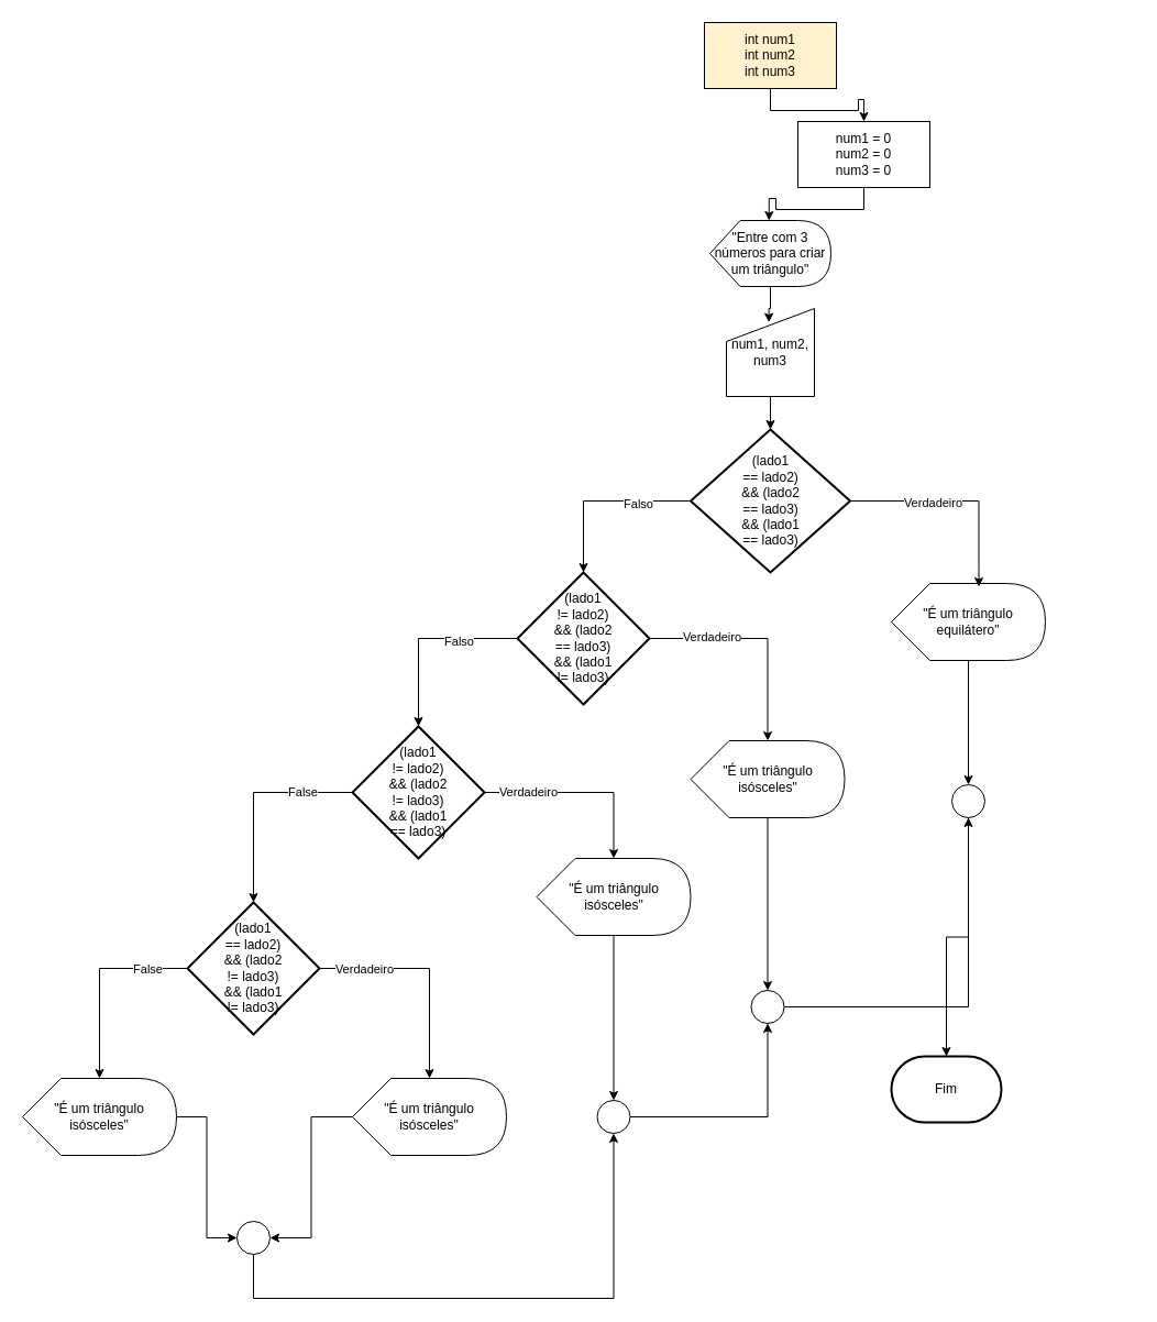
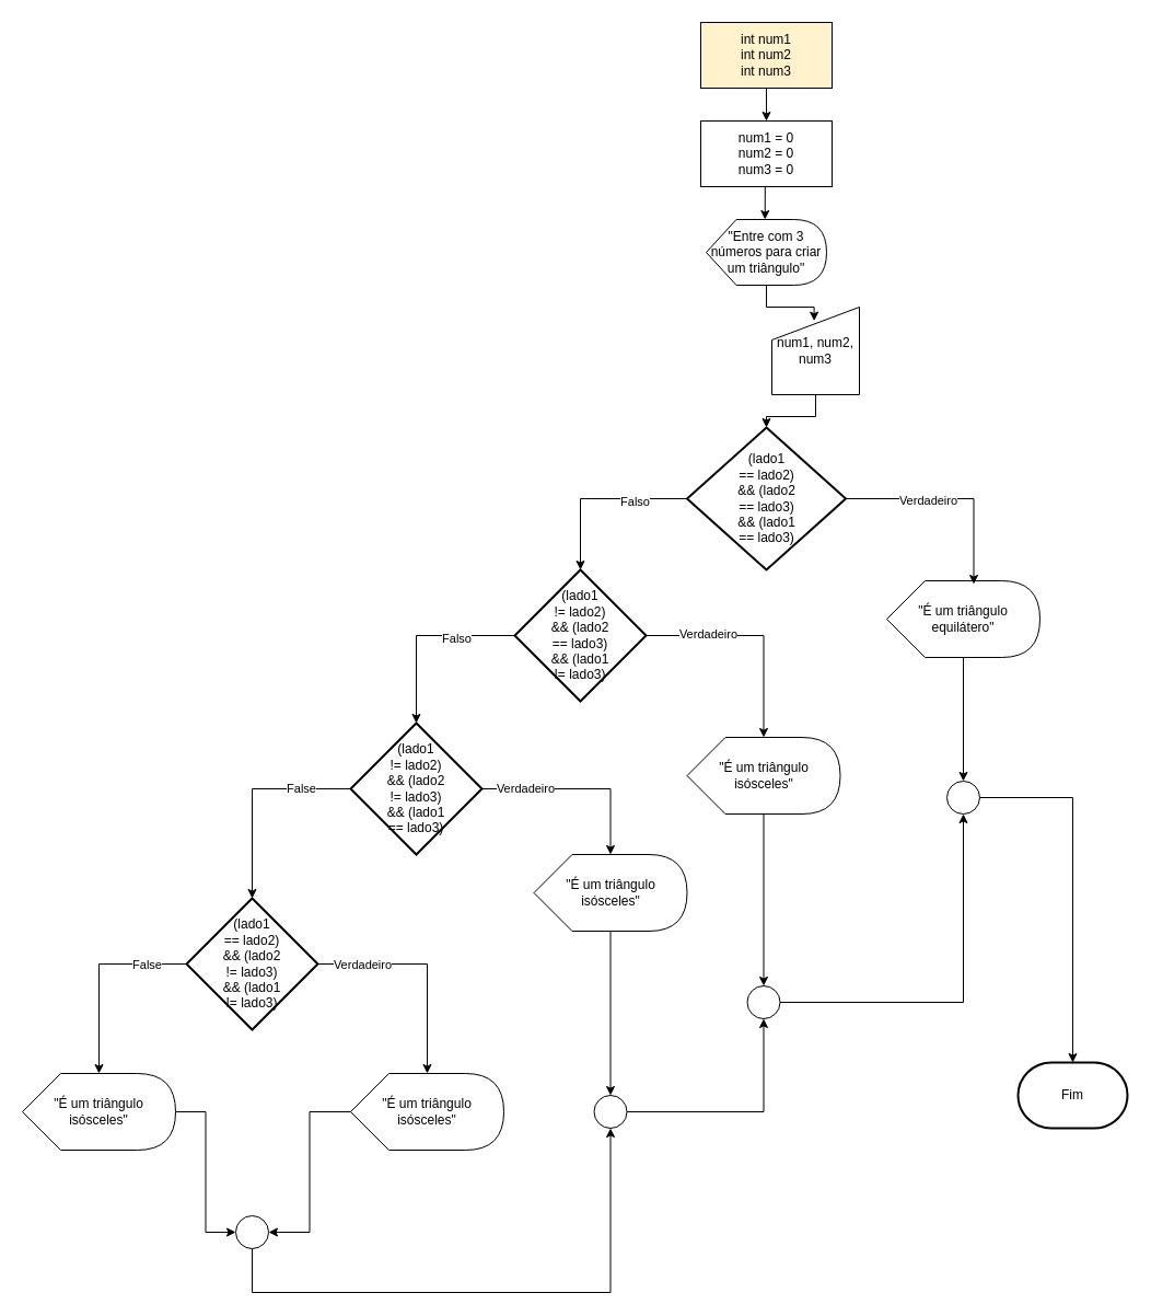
  <mxCell id="0" />
  <mxCell id="1" parent="0" />
  <mxCell id="2" style="edgeStyle=orthogonalEdgeStyle;rounded=0;orthogonalLoop=1;jettySize=auto;html=1;entryX=0.5;entryY=0;entryDx=0;entryDy=0;" parent="1" source="3" target="4" edge="1"><mxGeometry relative="1" as="geometry" /></mxCell>
  <mxCell id="3" value="int num1&lt;div&gt;int num2&lt;/div&gt;&lt;div&gt;int num3&lt;/div&gt;" style="rounded=0;whiteSpace=wrap;html=1;fillColor=#fff2cc;" parent="1" vertex="1"><mxGeometry x="640" y="20" width="120" height="60" as="geometry" /></mxCell>
- <mxCell id="4" value="num1 = 0&lt;div&gt;&lt;span style=&quot;background-color: transparent; color: light-dark(rgb(0, 0, 0), rgb(255, 255, 255));&quot;&gt;num2 = 0&lt;/span&gt;&lt;/div&gt;&lt;div&gt;&lt;span style=&quot;background-color: transparent; color: light-dark(rgb(0, 0, 0), rgb(255, 255, 255));&quot;&gt;num3 = 0&lt;/span&gt;&lt;/div&gt;" style="rounded=0;whiteSpace=wrap;html=1;" parent="1" vertex="1"><mxGeometry x="725" y="110" width="120" height="60" as="geometry" /></mxCell>
+ <mxCell id="4" value="num1 = 0&lt;div&gt;&lt;span style=&quot;background-color: transparent; color: light-dark(rgb(0, 0, 0), rgb(255, 255, 255));&quot;&gt;num2 = 0&lt;/span&gt;&lt;/div&gt;&lt;div&gt;&lt;span style=&quot;background-color: transparent; color: light-dark(rgb(0, 0, 0), rgb(255, 255, 255));&quot;&gt;num3 = 0&lt;/span&gt;&lt;/div&gt;" style="rounded=0;whiteSpace=wrap;html=1;" parent="1" vertex="1"><mxGeometry x="640" y="110" width="120" height="60" as="geometry" /></mxCell>
  <mxCell id="5" value="&quot;Entre com 3 números para criar um triângulo&quot;" style="shape=display;whiteSpace=wrap;html=1;" parent="1" vertex="1"><mxGeometry x="645" y="200" width="110" height="60" as="geometry" /></mxCell>
- <mxCell id="6" value="num1, num2, num3" style="shape=manualInput;whiteSpace=wrap;html=1;" parent="1" vertex="1"><mxGeometry x="660" y="280" width="80" height="80" as="geometry" /></mxCell>
+ <mxCell id="6" value="num1, num2, num3" style="shape=manualInput;whiteSpace=wrap;html=1;" parent="1" vertex="1"><mxGeometry x="705" y="280" width="80" height="80" as="geometry" /></mxCell>
  <mxCell id="7" style="edgeStyle=orthogonalEdgeStyle;rounded=0;orthogonalLoop=1;jettySize=auto;html=1;exitX=0.5;exitY=1;exitDx=0;exitDy=0;entryX=0;entryY=0;entryDx=53.75;entryDy=0;entryPerimeter=0;" parent="1" source="4" target="5" edge="1"><mxGeometry relative="1" as="geometry" /></mxCell>
  <mxCell id="8" style="edgeStyle=orthogonalEdgeStyle;rounded=0;orthogonalLoop=1;jettySize=auto;html=1;entryX=0.483;entryY=0.158;entryDx=0;entryDy=0;entryPerimeter=0;" parent="1" source="5" target="6" edge="1"><mxGeometry relative="1" as="geometry" /></mxCell>
  <mxCell id="9" value="(lado1&lt;div&gt;== l&lt;span style=&quot;background-color: transparent; color: light-dark(rgb(0, 0, 0), rgb(255, 255, 255));&quot;&gt;ado2)&lt;/span&gt;&lt;/div&gt;&lt;div&gt;&amp;amp;&amp;amp; (lado2&lt;/div&gt;&lt;div&gt;==&amp;nbsp;&lt;span style=&quot;background-color: transparent; color: light-dark(rgb(0, 0, 0), rgb(255, 255, 255));&quot;&gt;lado3)&lt;/span&gt;&lt;/div&gt;&lt;div&gt;&lt;span style=&quot;background-color: transparent; color: light-dark(rgb(0, 0, 0), rgb(255, 255, 255));&quot;&gt;&amp;amp;&amp;amp; (lado1&lt;/span&gt;&lt;/div&gt;&lt;div&gt;&lt;span style=&quot;background-color: transparent; color: light-dark(rgb(0, 0, 0), rgb(255, 255, 255));&quot;&gt;== lado3)&lt;/span&gt;&lt;/div&gt;" style="strokeWidth=2;html=1;shape=mxgraph.flowchart.decision;whiteSpace=wrap;" parent="1" vertex="1"><mxGeometry x="627.5" y="390" width="145" height="130" as="geometry" /></mxCell>
  <mxCell id="10" style="edgeStyle=orthogonalEdgeStyle;rounded=0;orthogonalLoop=1;jettySize=auto;html=1;exitX=0.5;exitY=1;exitDx=0;exitDy=0;entryX=0.5;entryY=0;entryDx=0;entryDy=0;entryPerimeter=0;" parent="1" source="6" target="9" edge="1"><mxGeometry relative="1" as="geometry" /></mxCell>
- <mxCell id="11" value="Fim" style="strokeWidth=2;html=1;shape=mxgraph.flowchart.terminator;whiteSpace=wrap;" parent="1" vertex="1"><mxGeometry x="810" y="960" width="100" height="60" as="geometry" /></mxCell>
+ <mxCell id="11" value="Fim" style="strokeWidth=2;html=1;shape=mxgraph.flowchart.terminator;whiteSpace=wrap;" parent="1" vertex="1"><mxGeometry x="930" y="970" width="100" height="60" as="geometry" /></mxCell>
  <mxCell id="12" value="(lado1&lt;div&gt;!= l&lt;span style=&quot;background-color: transparent; color: light-dark(rgb(0, 0, 0), rgb(255, 255, 255));&quot;&gt;ado2)&lt;/span&gt;&lt;/div&gt;&lt;div&gt;&amp;amp;&amp;amp; (lado2&lt;/div&gt;&lt;div&gt;==&amp;nbsp;&lt;span style=&quot;background-color: transparent; color: light-dark(rgb(0, 0, 0), rgb(255, 255, 255));&quot;&gt;lado3)&lt;/span&gt;&lt;/div&gt;&lt;div&gt;&lt;span style=&quot;background-color: transparent; color: light-dark(rgb(0, 0, 0), rgb(255, 255, 255));&quot;&gt;&amp;amp;&amp;amp; (lado1&lt;/span&gt;&lt;/div&gt;&lt;div&gt;&lt;span style=&quot;background-color: transparent; color: light-dark(rgb(0, 0, 0), rgb(255, 255, 255));&quot;&gt;!= lado3)&lt;/span&gt;&lt;/div&gt;" style="strokeWidth=2;html=1;shape=mxgraph.flowchart.decision;whiteSpace=wrap;" parent="1" vertex="1"><mxGeometry x="470" y="520" width="120" height="120" as="geometry" /></mxCell>
  <mxCell id="13" style="edgeStyle=orthogonalEdgeStyle;rounded=0;orthogonalLoop=1;jettySize=auto;html=1;entryX=0.5;entryY=0;entryDx=0;entryDy=0;entryPerimeter=0;" parent="1" source="9" target="12" edge="1"><mxGeometry relative="1" as="geometry" /></mxCell>
  <mxCell id="14" value="Falso" style="edgeLabel;html=1;align=center;verticalAlign=middle;resizable=0;points=[];" vertex="1" connectable="0" parent="13"><mxGeometry x="-0.412" y="2" relative="1" as="geometry"><mxPoint as="offset" /></mxGeometry></mxCell>
  <mxCell id="15" style="edgeStyle=orthogonalEdgeStyle;rounded=0;orthogonalLoop=1;jettySize=auto;html=1;entryX=0.5;entryY=0;entryDx=0;entryDy=0;" edge="1" parent="1" source="16" target="47"><mxGeometry relative="1" as="geometry" /></mxCell>
  <mxCell id="16" value="&quot;É um triângulo equilátero&quot;" style="shape=display;whiteSpace=wrap;html=1;" parent="1" vertex="1"><mxGeometry x="810" y="530" width="140" height="70" as="geometry" /></mxCell>
  <mxCell id="17" style="edgeStyle=orthogonalEdgeStyle;rounded=0;orthogonalLoop=1;jettySize=auto;html=1;entryX=0.568;entryY=0.043;entryDx=0;entryDy=0;entryPerimeter=0;" parent="1" source="9" target="16" edge="1"><mxGeometry relative="1" as="geometry" /></mxCell>
  <mxCell id="18" value="Verdadeiro" style="edgeLabel;html=1;align=center;verticalAlign=middle;resizable=0;points=[];" vertex="1" connectable="0" parent="17"><mxGeometry x="-0.228" y="-1" relative="1" as="geometry"><mxPoint as="offset" /></mxGeometry></mxCell>
  <mxCell id="19" style="edgeStyle=orthogonalEdgeStyle;rounded=0;orthogonalLoop=1;jettySize=auto;html=1;" edge="1" parent="1" source="21" target="22"><mxGeometry relative="1" as="geometry" /></mxCell>
  <mxCell id="20" value="False" style="edgeLabel;html=1;align=center;verticalAlign=middle;resizable=0;points=[];" vertex="1" connectable="0" parent="19"><mxGeometry x="-0.514" y="-1" relative="1" as="geometry"><mxPoint as="offset" /></mxGeometry></mxCell>
  <mxCell id="21" value="(lado1&lt;div&gt;!= l&lt;span style=&quot;background-color: transparent; color: light-dark(rgb(0, 0, 0), rgb(255, 255, 255));&quot;&gt;ado2)&lt;/span&gt;&lt;/div&gt;&lt;div&gt;&amp;amp;&amp;amp; (lado2&lt;/div&gt;&lt;div&gt;!=&amp;nbsp;&lt;span style=&quot;background-color: transparent; color: light-dark(rgb(0, 0, 0), rgb(255, 255, 255));&quot;&gt;lado3)&lt;/span&gt;&lt;/div&gt;&lt;div&gt;&lt;span style=&quot;background-color: transparent; color: light-dark(rgb(0, 0, 0), rgb(255, 255, 255));&quot;&gt;&amp;amp;&amp;amp; (lado1&lt;/span&gt;&lt;/div&gt;&lt;div&gt;&lt;span style=&quot;background-color: transparent; color: light-dark(rgb(0, 0, 0), rgb(255, 255, 255));&quot;&gt;== lado3)&lt;/span&gt;&lt;/div&gt;" style="strokeWidth=2;html=1;shape=mxgraph.flowchart.decision;whiteSpace=wrap;" vertex="1" parent="1"><mxGeometry x="320" y="660" width="120" height="120" as="geometry" /></mxCell>
  <mxCell id="22" value="(lado1&lt;div&gt;== l&lt;span style=&quot;background-color: transparent; color: light-dark(rgb(0, 0, 0), rgb(255, 255, 255));&quot;&gt;ado2)&lt;/span&gt;&lt;/div&gt;&lt;div&gt;&amp;amp;&amp;amp; (lado2&lt;/div&gt;&lt;div&gt;!=&amp;nbsp;&lt;span style=&quot;background-color: transparent; color: light-dark(rgb(0, 0, 0), rgb(255, 255, 255));&quot;&gt;lado3)&lt;/span&gt;&lt;/div&gt;&lt;div&gt;&lt;span style=&quot;background-color: transparent; color: light-dark(rgb(0, 0, 0), rgb(255, 255, 255));&quot;&gt;&amp;amp;&amp;amp; (lado1&lt;/span&gt;&lt;/div&gt;&lt;div&gt;&lt;span style=&quot;background-color: transparent; color: light-dark(rgb(0, 0, 0), rgb(255, 255, 255));&quot;&gt;!= lado3)&lt;/span&gt;&lt;/div&gt;" style="strokeWidth=2;html=1;shape=mxgraph.flowchart.decision;whiteSpace=wrap;" vertex="1" parent="1"><mxGeometry x="170" y="820" width="120" height="120" as="geometry" /></mxCell>
  <mxCell id="23" style="edgeStyle=orthogonalEdgeStyle;rounded=0;orthogonalLoop=1;jettySize=auto;html=1;" edge="1" parent="1" source="24" target="46"><mxGeometry relative="1" as="geometry" /></mxCell>
  <mxCell id="24" value="&quot;É um triângulo isósceles&quot;" style="shape=display;whiteSpace=wrap;html=1;" vertex="1" parent="1"><mxGeometry x="627.5" y="673" width="140" height="70" as="geometry" /></mxCell>
  <mxCell id="25" style="edgeStyle=orthogonalEdgeStyle;rounded=0;orthogonalLoop=1;jettySize=auto;html=1;entryX=0;entryY=0;entryDx=70;entryDy=0;entryPerimeter=0;" edge="1" parent="1" source="12" target="24"><mxGeometry relative="1" as="geometry" /></mxCell>
  <mxCell id="26" value="Verdadeiro" style="edgeLabel;html=1;align=center;verticalAlign=middle;resizable=0;points=[];" vertex="1" connectable="0" parent="25"><mxGeometry x="-0.445" y="2" relative="1" as="geometry"><mxPoint as="offset" /></mxGeometry></mxCell>
  <mxCell id="27" style="edgeStyle=orthogonalEdgeStyle;rounded=0;orthogonalLoop=1;jettySize=auto;html=1;entryX=0.5;entryY=0;entryDx=0;entryDy=0;entryPerimeter=0;" edge="1" parent="1" source="12" target="21"><mxGeometry relative="1" as="geometry" /></mxCell>
  <mxCell id="28" value="Falso" style="edgeLabel;html=1;align=center;verticalAlign=middle;resizable=0;points=[];" vertex="1" connectable="0" parent="27"><mxGeometry x="-0.368" y="2" relative="1" as="geometry"><mxPoint as="offset" /></mxGeometry></mxCell>
  <mxCell id="29" style="edgeStyle=orthogonalEdgeStyle;rounded=0;orthogonalLoop=1;jettySize=auto;html=1;" edge="1" parent="1" source="30" target="44"><mxGeometry relative="1" as="geometry" /></mxCell>
  <mxCell id="30" value="&quot;É um triângulo isósceles&quot;" style="shape=display;whiteSpace=wrap;html=1;" vertex="1" parent="1"><mxGeometry x="487.5" y="780" width="140" height="70" as="geometry" /></mxCell>
  <mxCell id="31" style="edgeStyle=orthogonalEdgeStyle;rounded=0;orthogonalLoop=1;jettySize=auto;html=1;entryX=0;entryY=0;entryDx=70;entryDy=0;entryPerimeter=0;" edge="1" parent="1" source="21" target="30"><mxGeometry relative="1" as="geometry" /></mxCell>
  <mxCell id="32" value="Verdadeiro" style="edgeLabel;html=1;align=center;verticalAlign=middle;resizable=0;points=[];" vertex="1" connectable="0" parent="31"><mxGeometry x="-0.565" y="1" relative="1" as="geometry"><mxPoint as="offset" /></mxGeometry></mxCell>
  <mxCell id="33" style="edgeStyle=orthogonalEdgeStyle;rounded=0;orthogonalLoop=1;jettySize=auto;html=1;entryX=1;entryY=0.5;entryDx=0;entryDy=0;" edge="1" parent="1" source="34" target="42"><mxGeometry relative="1" as="geometry" /></mxCell>
  <mxCell id="34" value="&quot;É um triângulo isósceles&quot;" style="shape=display;whiteSpace=wrap;html=1;" vertex="1" parent="1"><mxGeometry x="320" y="980" width="140" height="70" as="geometry" /></mxCell>
  <mxCell id="35" style="edgeStyle=orthogonalEdgeStyle;rounded=0;orthogonalLoop=1;jettySize=auto;html=1;entryX=0;entryY=0;entryDx=70;entryDy=0;entryPerimeter=0;" edge="1" parent="1" source="22" target="34"><mxGeometry relative="1" as="geometry" /></mxCell>
  <mxCell id="36" value="Verdadeiro" style="edgeLabel;html=1;align=center;verticalAlign=middle;resizable=0;points=[];" vertex="1" connectable="0" parent="35"><mxGeometry x="-0.604" relative="1" as="geometry"><mxPoint as="offset" /></mxGeometry></mxCell>
  <mxCell id="37" style="edgeStyle=orthogonalEdgeStyle;rounded=0;orthogonalLoop=1;jettySize=auto;html=1;entryX=0;entryY=0.5;entryDx=0;entryDy=0;" edge="1" parent="1" source="38" target="42"><mxGeometry relative="1" as="geometry" /></mxCell>
  <mxCell id="38" value="&quot;É um triângulo isósceles&quot;" style="shape=display;whiteSpace=wrap;html=1;" vertex="1" parent="1"><mxGeometry x="20" y="980" width="140" height="70" as="geometry" /></mxCell>
  <mxCell id="39" style="edgeStyle=orthogonalEdgeStyle;rounded=0;orthogonalLoop=1;jettySize=auto;html=1;entryX=0;entryY=0;entryDx=70;entryDy=0;entryPerimeter=0;" edge="1" parent="1" source="22" target="38"><mxGeometry relative="1" as="geometry" /></mxCell>
  <mxCell id="40" value="False" style="edgeLabel;html=1;align=center;verticalAlign=middle;resizable=0;points=[];" vertex="1" connectable="0" parent="39"><mxGeometry x="-0.586" relative="1" as="geometry"><mxPoint as="offset" /></mxGeometry></mxCell>
  <mxCell id="41" style="edgeStyle=orthogonalEdgeStyle;rounded=0;orthogonalLoop=1;jettySize=auto;html=1;entryX=0.5;entryY=1;entryDx=0;entryDy=0;" edge="1" parent="1" source="42" target="44"><mxGeometry relative="1" as="geometry"><Array as="points"><mxPoint x="230" y="1180" /><mxPoint x="558" y="1180" /></Array></mxGeometry></mxCell>
  <mxCell id="42" value="" style="ellipse;whiteSpace=wrap;html=1;aspect=fixed;" vertex="1" parent="1"><mxGeometry x="215" y="1110" width="30" height="30" as="geometry" /></mxCell>
  <mxCell id="43" style="edgeStyle=orthogonalEdgeStyle;rounded=0;orthogonalLoop=1;jettySize=auto;html=1;entryX=0.5;entryY=1;entryDx=0;entryDy=0;" edge="1" parent="1" source="44" target="46"><mxGeometry relative="1" as="geometry" /></mxCell>
  <mxCell id="44" value="" style="ellipse;whiteSpace=wrap;html=1;aspect=fixed;" vertex="1" parent="1"><mxGeometry x="542.5" y="1000" width="30" height="30" as="geometry" /></mxCell>
  <mxCell id="45" style="edgeStyle=orthogonalEdgeStyle;rounded=0;orthogonalLoop=1;jettySize=auto;html=1;entryX=0.5;entryY=1;entryDx=0;entryDy=0;" edge="1" parent="1" source="46" target="47"><mxGeometry relative="1" as="geometry" /></mxCell>
  <mxCell id="46" value="" style="ellipse;whiteSpace=wrap;html=1;aspect=fixed;" vertex="1" parent="1"><mxGeometry x="682.5" y="900" width="30" height="30" as="geometry" /></mxCell>
  <mxCell id="47" value="" style="ellipse;whiteSpace=wrap;html=1;aspect=fixed;" vertex="1" parent="1"><mxGeometry x="865" y="713" width="30" height="30" as="geometry" /></mxCell>
  <mxCell id="48" style="edgeStyle=orthogonalEdgeStyle;rounded=0;orthogonalLoop=1;jettySize=auto;html=1;entryX=0.5;entryY=0;entryDx=0;entryDy=0;entryPerimeter=0;" edge="1" parent="1" source="47" target="11"><mxGeometry relative="1" as="geometry" /></mxCell>
